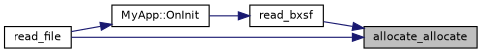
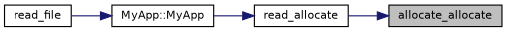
  digraph {
    rankdir=RL
    node [color=black fillcolor=white fontname=Helvetica fontsize=10 shape=record style=filled]
    edge [color=midnightblue dir=back fontname=Helvetica fontsize=10 labelfontname=Helvetica labelfontsize=10 style=solid]
    n1 [fillcolor=grey75 fontcolor=black height=0.2 label=allocate_allocate width=0.4]
-   n2 [height=0.2 label=read_bxsf width=0.4]
+   n2 [height=0.2 label=read_allocate width=0.4]
    n3 [height=0.2 label=read_file width=0.4]
-   n4 [height=0.2 label="MyApp::OnInit" width=0.4]
+   n4 [height=0.2 label="MyApp::MyApp" width=0.4]
    n1 -> n2
-   n1 -> n3
    n2 -> n4
    n4 -> n3
  }
